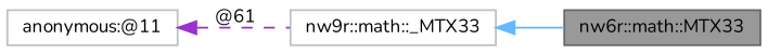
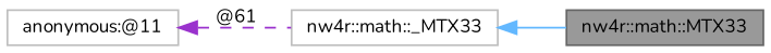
  digraph {
    fontname=Nunito
    rankdir=LR
    node [color=grey75 fillcolor=white fontname=Nunito fontsize=10 shape=box style=filled]
    edge [dir=back fontname=Nunito fontsize=10 labelfontname=FreeMono labelfontsize=10]
-   n1 [color=gray40 fillcolor=grey60 fontcolor=black height=0.2 label="nw6r::math::MTX33" width=0.4]
-   n2 [height=0.2 label="nw9r::math::_MTX33" width=0.4]
+   n1 [color=gray40 fillcolor=grey60 fontcolor=black height=0.2 label="nw4r::math::MTX33" width=0.4]
+   n2 [height=0.2 label="nw4r::math::_MTX33" width=0.4]
    n3 [height=0.2 label="anonymous:@11" width=0.4]
    n2 -> n1 [color=steelblue1 style=solid]
    n3 -> n2 [color=darkorchid3 label=" @61" style=dashed]
  }
